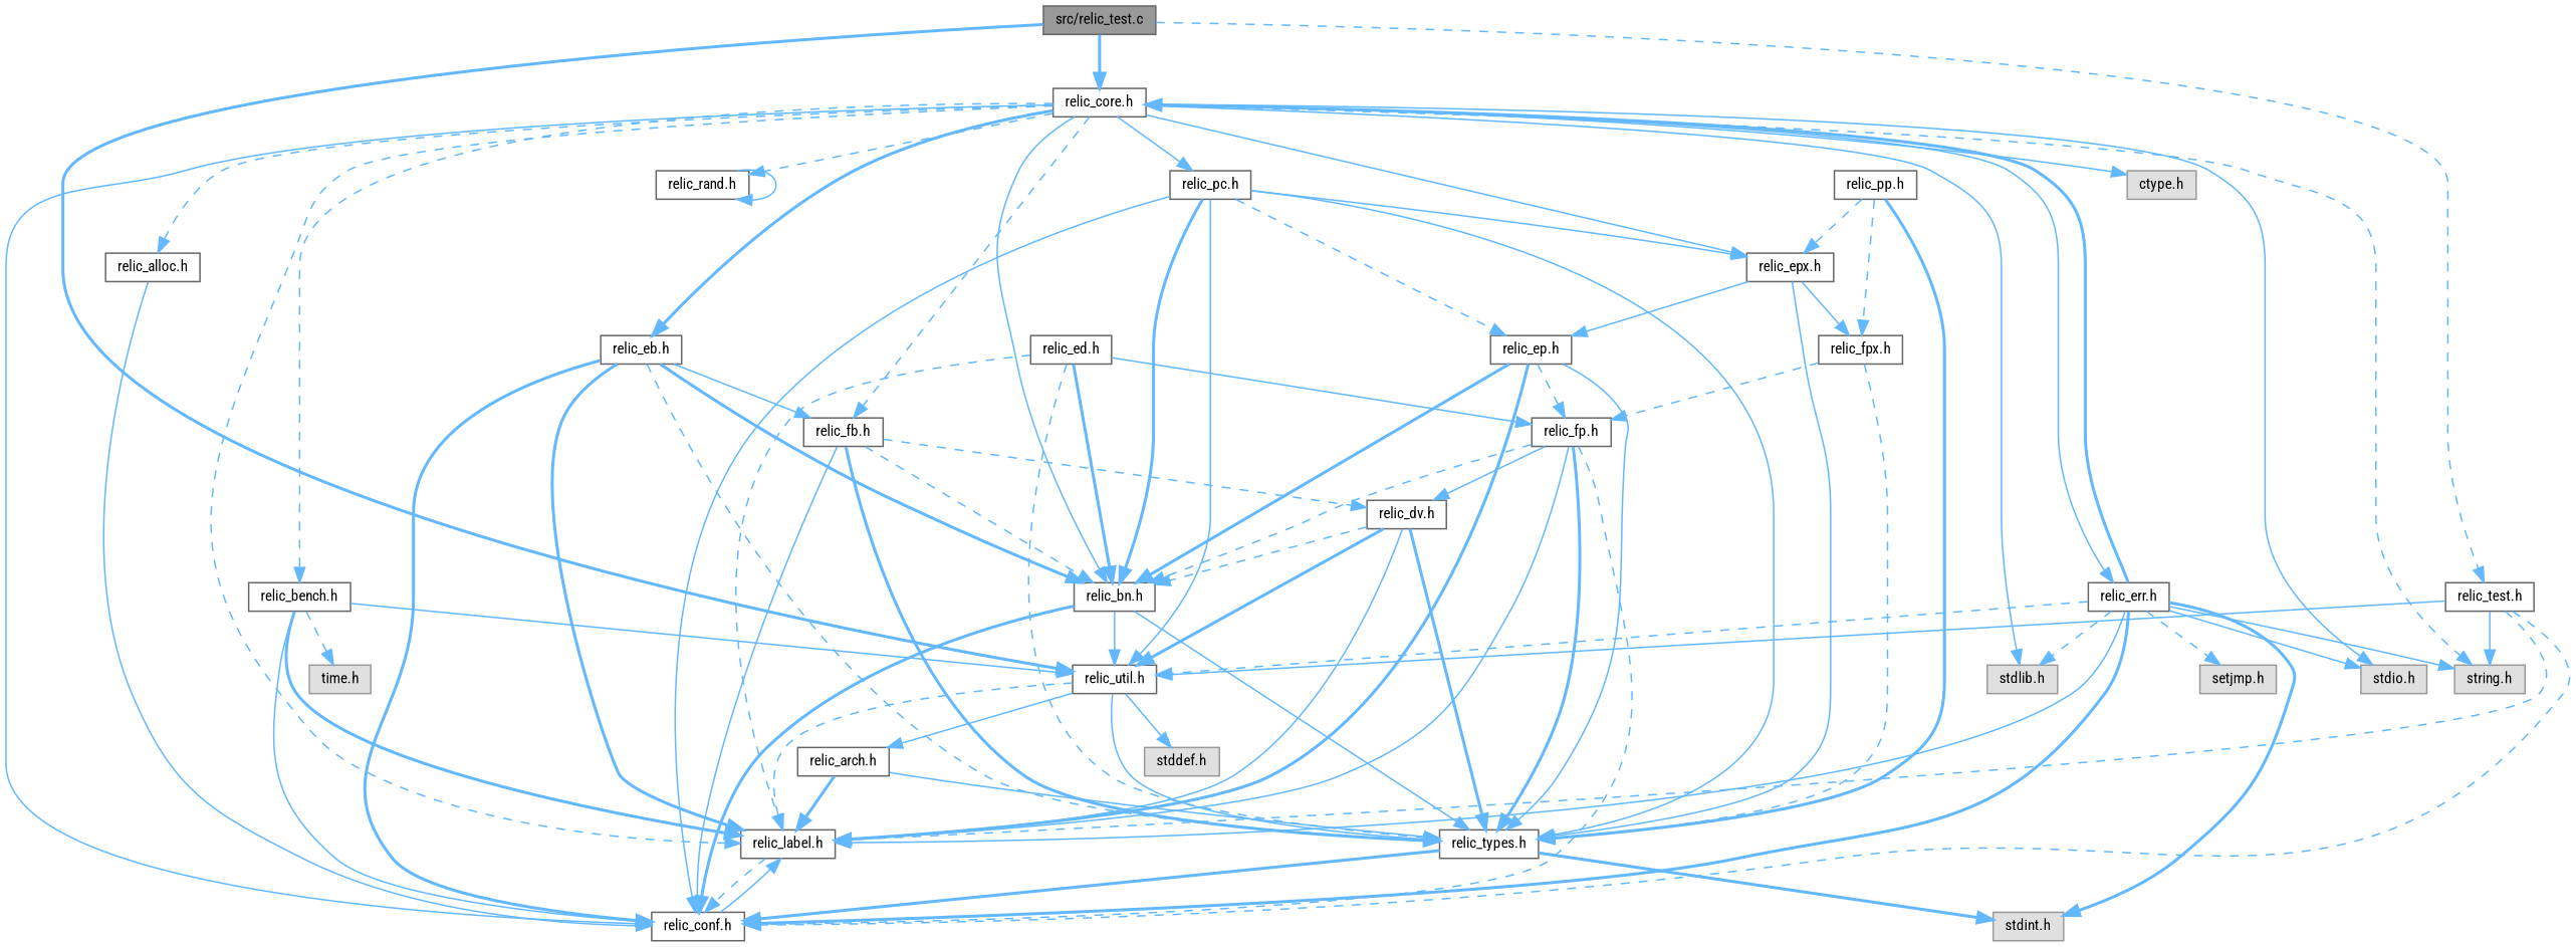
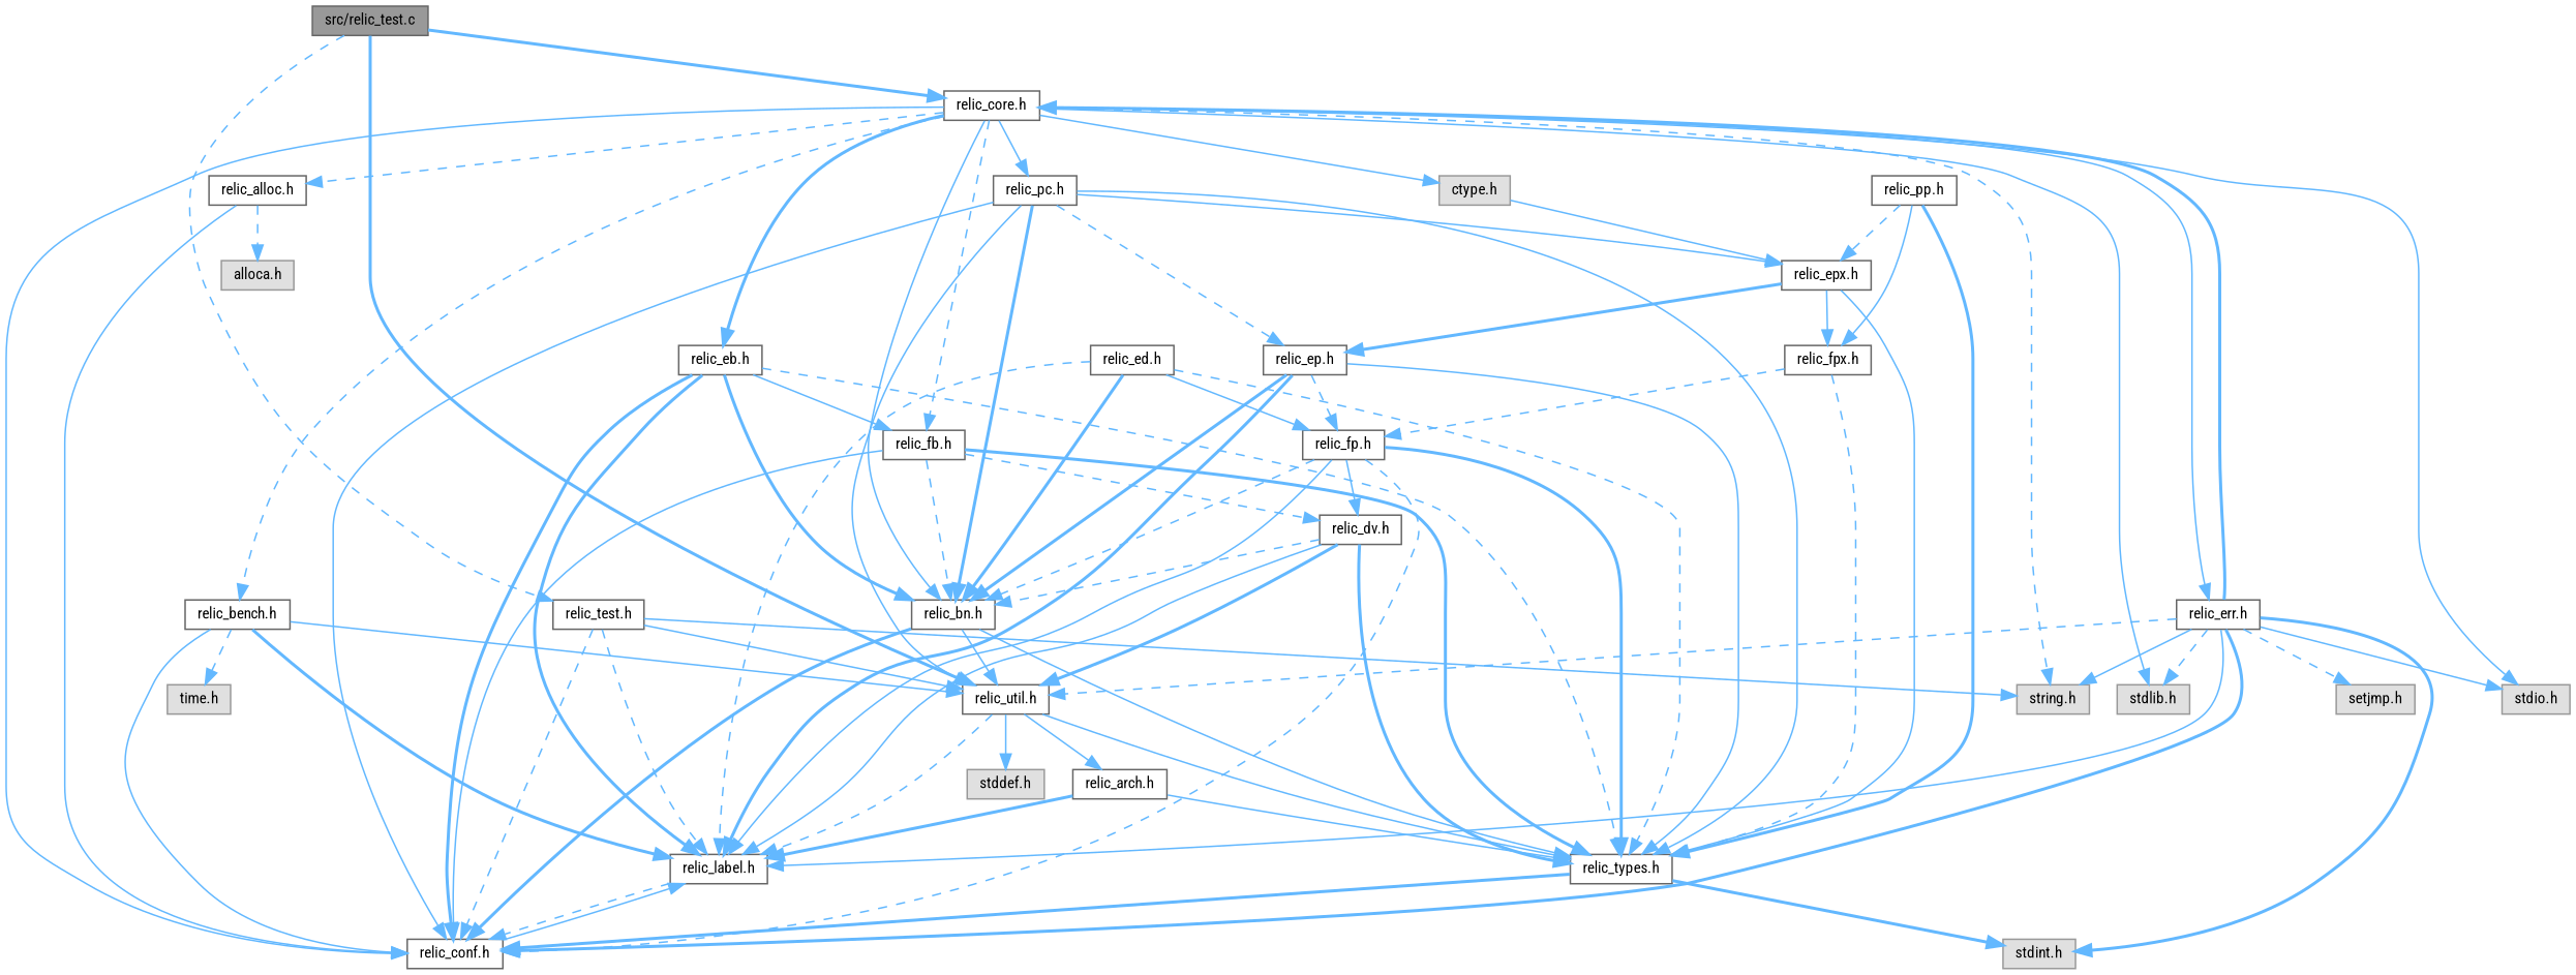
  digraph {
    fontname="Roboto Condensed"
    node [color=grey40 fillcolor=white fontname="Roboto Condensed" fontsize=10 shape=box style=filled]
    edge [color=steelblue1 fontname="Roboto Condensed" fontsize=10 labelfontname=Helvetica labelfontsize=10 style=solid]
    n1 [color=gray40 fillcolor=grey60 fontcolor=black height=0.2 label="src/relic_test.c" width=0.4]
    n2 [height=0.2 label="relic_test.h" width=0.4]
    n3 [height=0.2 label="relic_util.h" width=0.4]
    n4 [height=0.2 label="relic_core.h" width=0.4]
    n5 [color=grey60 fillcolor="#E0E0E0" height=0.2 label="string.h" width=0.4]
    n6 [height=0.2 label="relic_conf.h" width=0.4]
    n7 [height=0.2 label="relic_label.h" width=0.4]
    n8 [height=0.2 label="relic_arch.h" width=0.4]
    n9 [height=0.2 label="relic_types.h" width=0.4]
    n10 [color=grey60 fillcolor="#E0E0E0" height=0.2 label="stddef.h" width=0.4]
    n11 [color=grey60 fillcolor="#E0E0E0" height=0.2 label="stdlib.h" width=0.4]
    n12 [color=grey60 fillcolor="#E0E0E0" height=0.2 label="stdio.h" width=0.4]
    n13 [color=grey60 fillcolor="#E0E0E0" height=0.2 label="ctype.h" width=0.4]
    n14 [height=0.2 label="relic_err.h" width=0.4]
    n15 [height=0.2 label="relic_bn.h" width=0.4]
    n16 [height=0.2 label="relic_eb.h" width=0.4]
    n17 [height=0.2 label="relic_epx.h" width=0.4]
    n18 [height=0.2 label="relic_pc.h" width=0.4]
    n19 [height=0.2 label="relic_bench.h" width=0.4]
-   n20 [height=0.2 label="relic_rand.h" width=0.4]
    n21 [height=0.2 label="relic_alloc.h" width=0.4]
    n22 [height=0.2 label="relic_fb.h" width=0.4]
    n23 [color=grey60 fillcolor="#E0E0E0" height=0.2 label="stdint.h" width=0.4]
    n24 [color=grey60 fillcolor="#E0E0E0" height=0.2 label="setjmp.h" width=0.4]
    n25 [height=0.2 label="relic_fpx.h" width=0.4]
    n26 [height=0.2 label="relic_ep.h" width=0.4]
    n27 [height=0.2 label="relic_ed.h" width=0.4]
    n28 [height=0.2 label="relic_fp.h" width=0.4]
    n29 [color=grey60 fillcolor="#E0E0E0" height=0.2 label="time.h" width=0.4]
+   n30 [color=grey60 fillcolor="#E0E0E0" height=0.2 label="alloca.h" width=0.4]
    n31 [height=0.2 label="relic_dv.h" width=0.4]
    n32 [height=0.2 label="relic_pp.h" width=0.4]
    n1 -> n2 [style=dashed]
    n1 -> n3 [style=bold]
    n1 -> n4 [style=bold]
    n2 -> n3
    n2 -> n5
    n2 -> n6 [style=dashed]
    n2 -> n7 [style=dashed]
    n3 -> n7 [style=dashed]
    n3 -> n8
    n3 -> n9
    n3 -> n10
    n4 -> n5 [style=dashed]
    n4 -> n6
-   n4 -> n7 [style=dashed]
    n4 -> n11
    n4 -> n12
    n4 -> n13
    n4 -> n14
    n4 -> n15
    n4 -> n16 [style=bold]
-   n4 -> n17
+   n13 -> n17
    n4 -> n18
    n4 -> n19 [style=dashed]
-   n4 -> n20 [style=dashed]
    n4 -> n21 [style=dashed]
    n4 -> n22 [style=dashed]
    n6 -> n7
    n7 -> n6 [style=dashed]
    n8 -> n7 [style=bold]
    n8 -> n9
    n9 -> n6 [style=bold]
    n9 -> n23 [style=bold]
    n14 -> n3 [style=dashed]
    n14 -> n4 [style=bold]
    n14 -> n5
    n14 -> n6 [style=bold]
    n14 -> n7
    n14 -> n11 [style=dashed]
    n14 -> n12
    n14 -> n23 [style=bold]
    n14 -> n24 [style=dashed]
    n15 -> n3
    n15 -> n6 [style=bold]
    n15 -> n9
    n16 -> n6 [style=bold]
    n16 -> n7 [style=bold]
    n16 -> n9 [style=dashed]
    n16 -> n15 [style=bold]
    n16 -> n22
    n17 -> n9
    n17 -> n25
-   n17 -> n26
+   n17 -> n26 [style=bold]
    n18 -> n3
    n18 -> n6
    n18 -> n9
    n18 -> n15 [style=bold]
    n18 -> n17
    n18 -> n26 [style=dashed]
    n19 -> n3
    n19 -> n6
    n19 -> n7 [style=bold]
    n19 -> n29 [style=dashed]
-   n20 -> n20
    n21 -> n6
+   n21 -> n30 [style=dashed]
    n22 -> n6
    n22 -> n9 [style=bold]
    n22 -> n15 [style=dashed]
    n22 -> n31 [style=dashed]
    n25 -> n9 [style=dashed]
    n25 -> n28 [style=dashed]
    n26 -> n7 [style=bold]
    n26 -> n9
    n26 -> n15 [style=bold]
    n26 -> n28 [style=dashed]
    n27 -> n7 [style=dashed]
    n27 -> n9 [style=dashed]
    n27 -> n15 [style=bold]
    n27 -> n28
    n28 -> n6 [style=dashed]
    n28 -> n7
    n28 -> n9 [style=bold]
    n28 -> n15 [style=dashed]
    n28 -> n31
    n31 -> n3 [style=bold]
    n31 -> n7
    n31 -> n9 [style=bold]
    n31 -> n15 [style=dashed]
    n32 -> n9 [style=bold]
    n32 -> n17 [style=dashed]
-   n32 -> n25 [style=dashed]
+   n32 -> n25
  }
